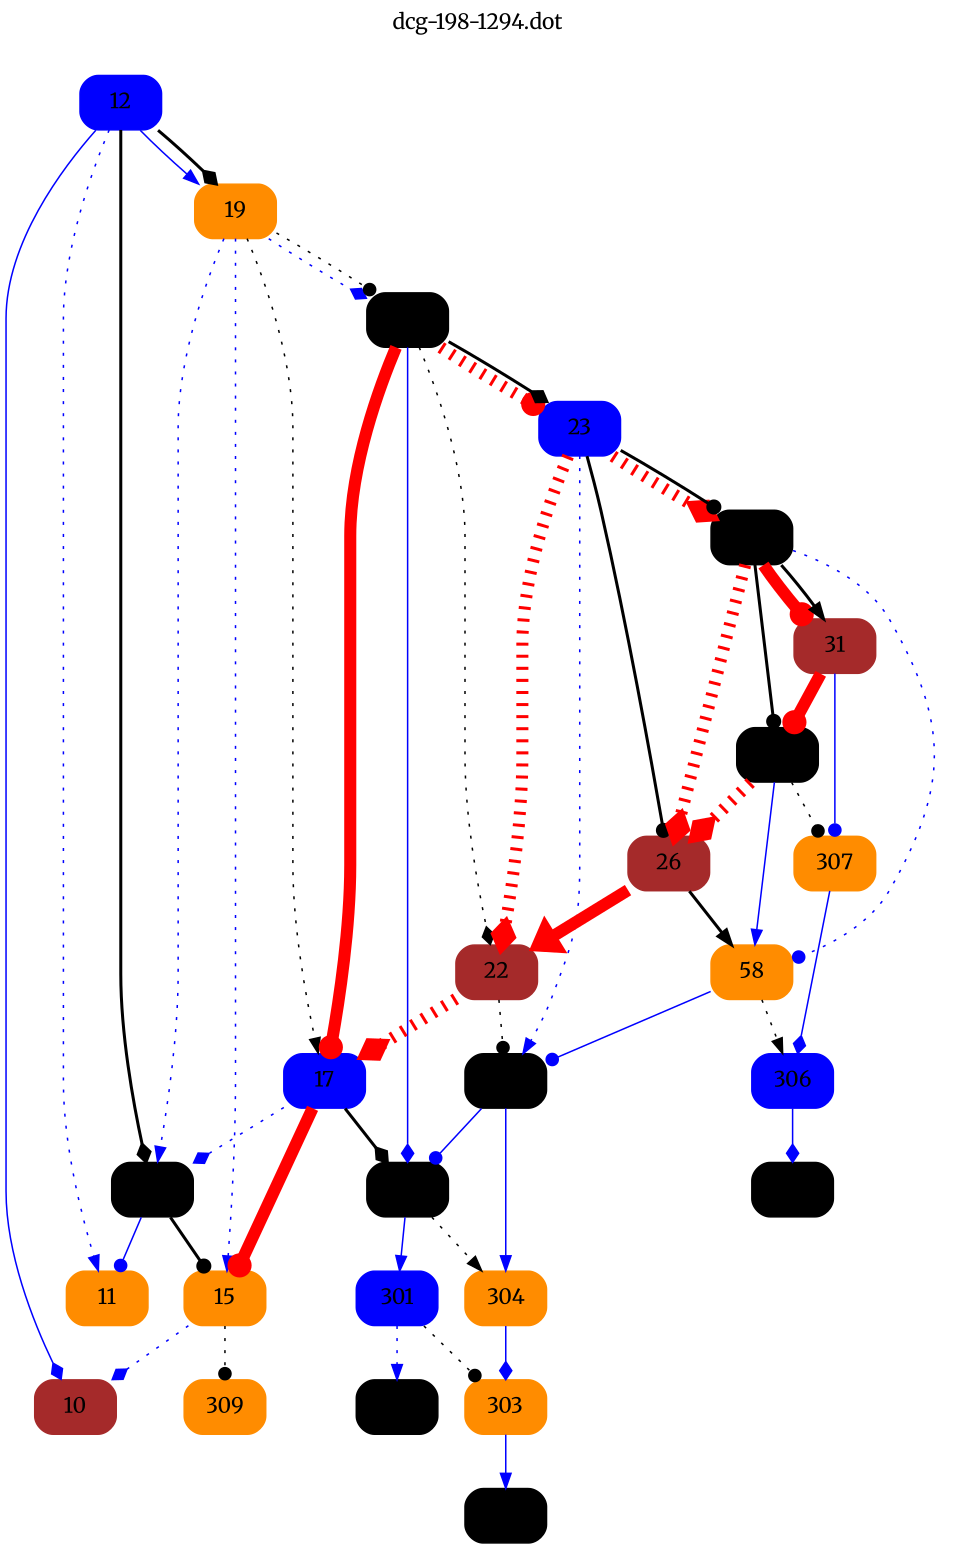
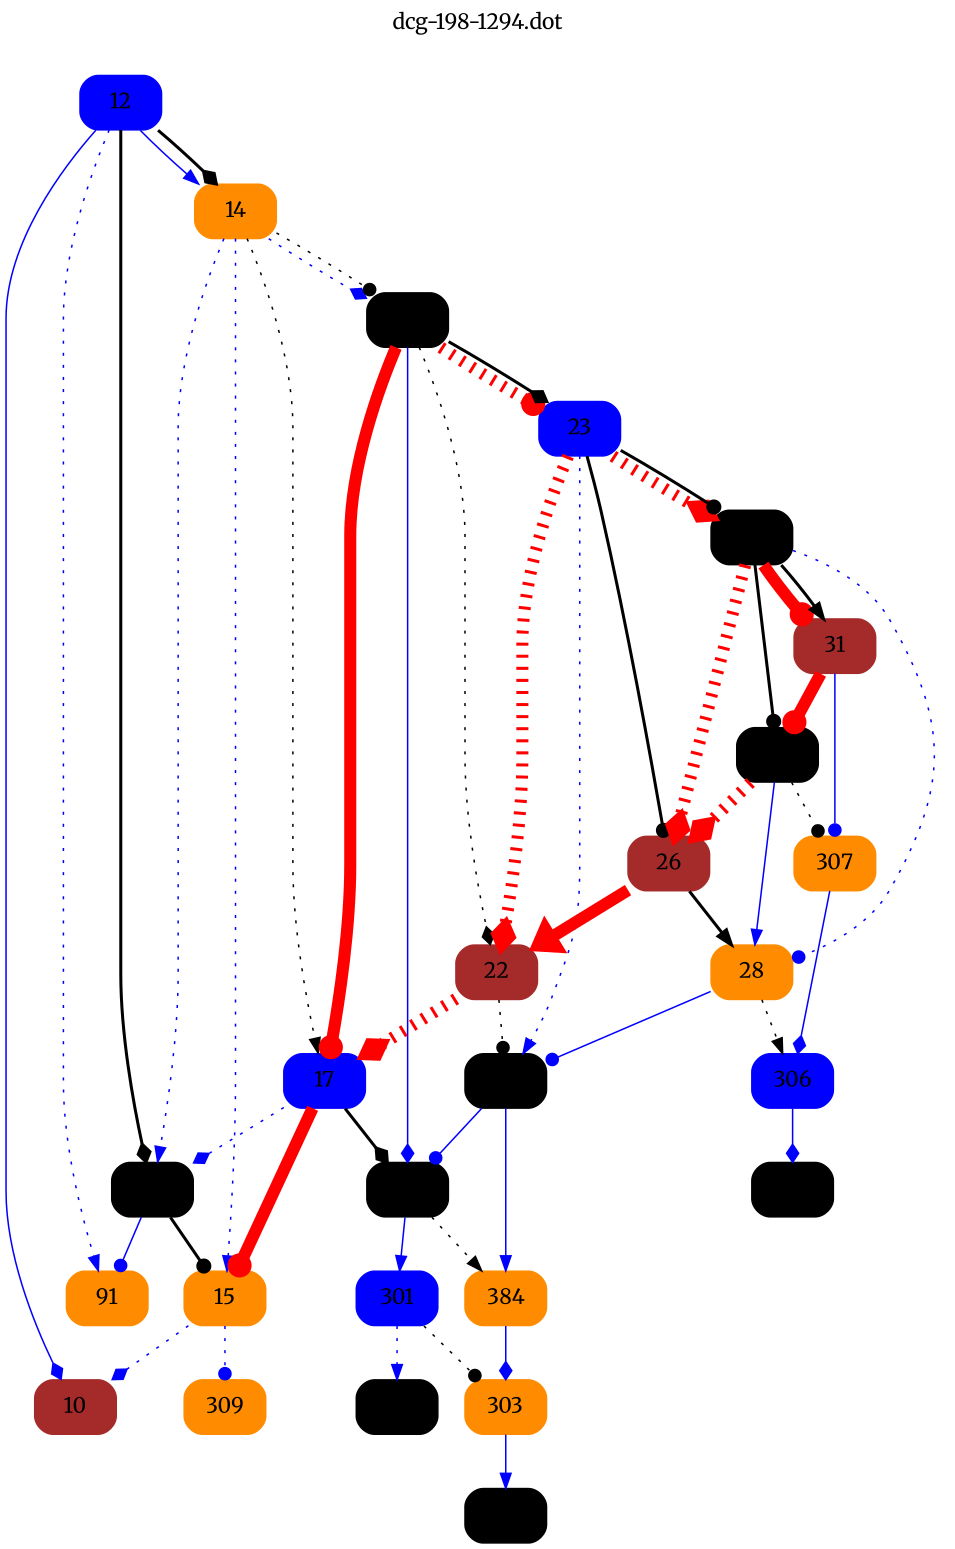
  digraph {
    fontname=Merriweather
    label="dcg-198-1294.dot"
    labelloc=t
    node [color=black fontname=Merriweather shape=box style="rounded,filled"]
    edge [arrowhead=dot color=blue fontname=Merriweather penwidth=1 style=bold]
    n1 [color=blue label=12]
-   n2 [color=darkorange label=11]
+   n2 [color=darkorange label=91]
    n3 [color=brown label=10]
-   n4 [color=darkorange label=19]
+   n4 [color=darkorange label=14]
    n5 [label=13]
    n6 [color=darkorange label=15]
    n7 [label=18]
    n8 [color=blue label=17]
    n9 [color=darkorange label=309]
    n10 [label=302]
    n11 [color=blue label=23]
    n12 [color=brown label=22]
-   n13 [color=darkorange label=304]
+   n13 [color=darkorange label=384]
    n14 [color=blue label=301]
    n15 [label=24]
    n16 [label=27]
    n17 [color=brown label=26]
    n18 [color=darkorange label=303]
    n19 [label=300]
-   n20 [color=darkorange label=58]
+   n20 [color=darkorange label=28]
    n21 [color=brown label=31]
    n22 [label=30]
    n23 [color=blue label=306]
    n24 [color=darkorange label=307]
    n25 [label=305]
    n26 [label=298]
    n1 -> n2 [arrowhead=normal style=dotted]
    n1 -> n3 [arrowhead=diamond]
    n1 -> n4 [arrowhead=normal]
    n1 -> n4 [arrowhead=diamond color="" penwidth=""]
    n1 -> n5 [arrowhead=diamond color="" penwidth=""]
    n4 -> n5 [arrowhead=normal style=dotted]
    n4 -> n6 [arrowhead=normal style=dotted]
    n4 -> n7 [arrowhead=diamond style=dotted]
    n4 -> n7 [style=dotted color="" penwidth=""]
    n4 -> n8 [arrowhead=normal style=dotted color="" penwidth=""]
    n5 -> n2
    n5 -> n6 [color="" penwidth=""]
    n6 -> n3 [arrowhead=diamond style=dotted]
-   n6 -> n9 [style=dotted color="" penwidth=""]
+   n6 -> n9 [style=dotted penwidth=""]
    n7 -> n8 [color=red penwidth=8]
    n7 -> n10 [arrowhead=diamond]
    n7 -> n11 [color=red penwidth=8 style=dotted]
    n7 -> n11 [arrowhead=diamond color="" penwidth=""]
    n7 -> n12 [arrowhead=diamond style=dotted color="" penwidth=""]
    n8 -> n5 [arrowhead=diamond style=dotted]
    n8 -> n6 [color=red penwidth=8]
    n8 -> n10 [arrowhead=diamond color="" penwidth=""]
    n10 -> n13 [arrowhead=normal style=dotted color="" penwidth=""]
    n10 -> n14 [arrowhead=normal]
    n11 -> n12 [arrowhead=diamond color=red penwidth=8 style=dotted]
    n11 -> n15 [arrowhead=normal style=dotted]
    n11 -> n16 [arrowhead=diamond color=red penwidth=8 style=dotted]
    n11 -> n16 [color="" penwidth=""]
    n11 -> n17 [color="" penwidth=""]
    n12 -> n8 [arrowhead=diamond color=red penwidth=8 style=dotted]
    n12 -> n15 [style=dotted color="" penwidth=""]
    n13 -> n18 [arrowhead=diamond]
    n14 -> n18 [style=dotted color="" penwidth=""]
    n14 -> n19 [arrowhead=normal style=dotted]
    n15 -> n10
    n15 -> n13 [arrowhead=normal]
    n16 -> n17 [arrowhead=diamond color=red penwidth=8 style=dotted]
    n16 -> n20 [style=dotted]
    n16 -> n21 [color=red penwidth=8]
    n16 -> n21 [arrowhead=normal color="" penwidth=""]
    n16 -> n22 [color="" penwidth=""]
    n17 -> n12 [arrowhead=normal color=red penwidth=8]
    n17 -> n20 [arrowhead=normal color="" penwidth=""]
    n18 -> n26 [arrowhead=normal]
    n20 -> n15
    n20 -> n23 [arrowhead=normal style=dotted color="" penwidth=""]
    n21 -> n22 [color=red penwidth=8]
    n21 -> n24
    n22 -> n17 [arrowhead=diamond color=red penwidth=8 style=dotted]
    n22 -> n20 [arrowhead=normal]
    n22 -> n24 [style=dotted color="" penwidth=""]
    n23 -> n25 [arrowhead=diamond]
    n24 -> n23 [arrowhead=diamond]
  }
